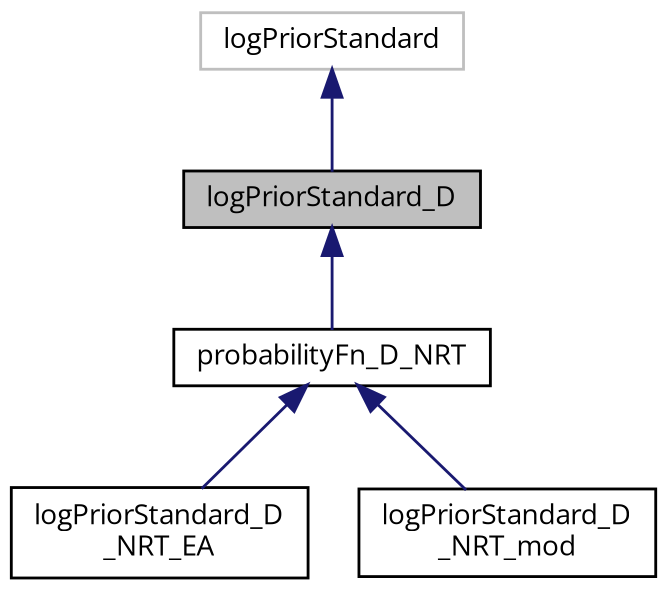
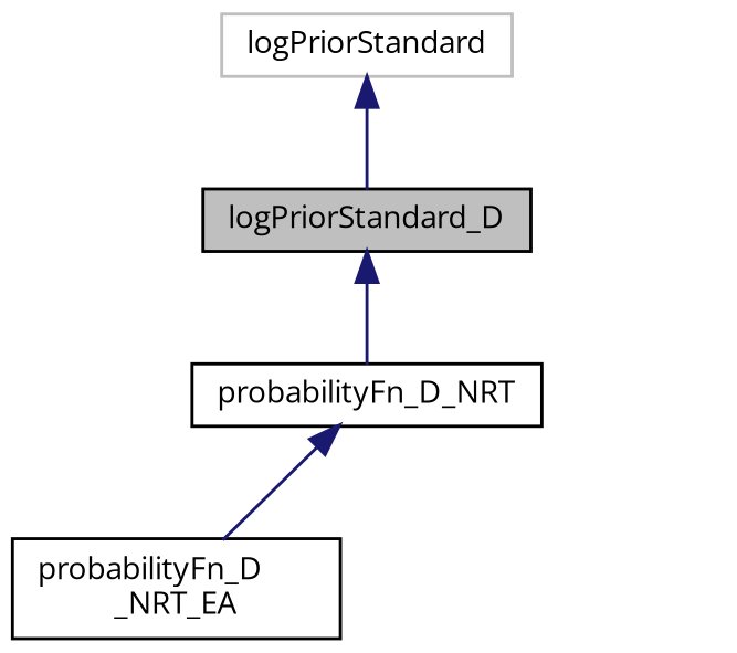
  digraph {
    fontname="Open Sans"
    node [color=black fillcolor=white fontname="Open Sans" fontsize=10 shape=record style=filled]
    edge [color=midnightblue dir=back fontname="Open Sans" fontsize=10 labelfontname=Helvetica labelfontsize=10 style=solid]
    n1 [fillcolor=grey75 fontcolor=black height=0.2 label=logPriorStandard_D width=0.4]
    n2 [height=0.2 label=probabilityFn_D_NRT width=0.4]
-   n3 [height=0.2 label="logPriorStandard_D\l_NRT_EA" width=0.4]
-   n4 [height=0.2 label="logPriorStandard_D\l_NRT_mod" width=0.4]
+   n3 [height=0.2 label="probabilityFn_D\l_NRT_EA" width=0.4]
    n5 [color=grey75 height=0.2 label=logPriorStandard width=0.4]
    n1 -> n2
    n2 -> n3
-   n2 -> n4
    n5 -> n1
  }
